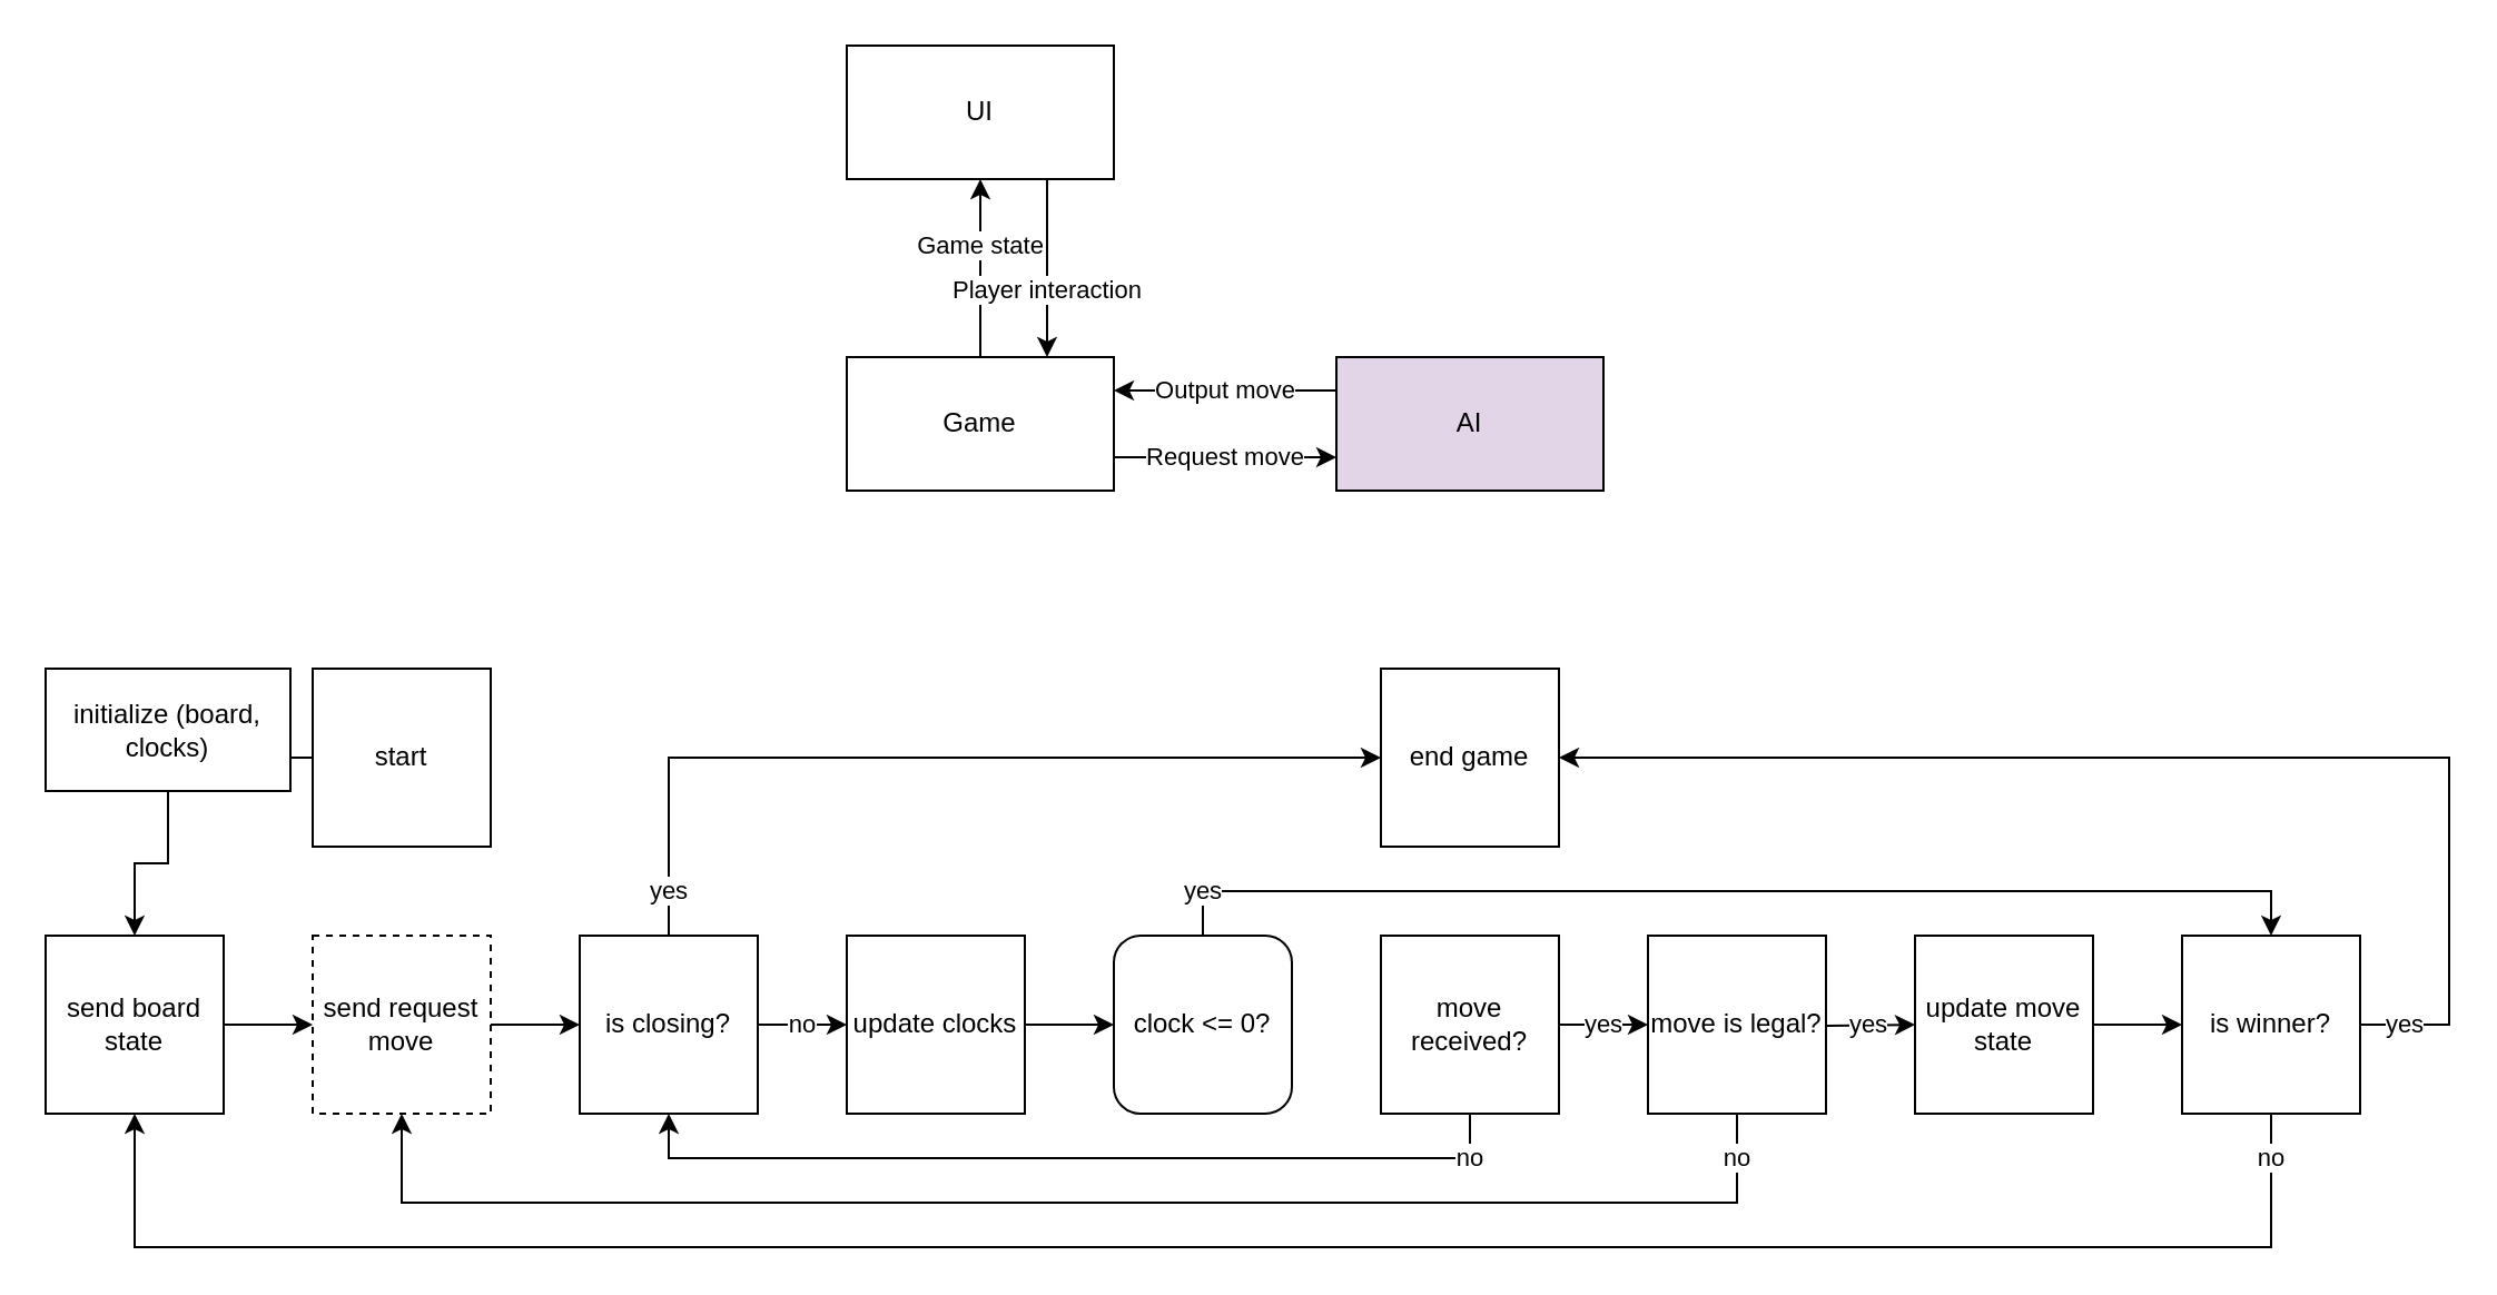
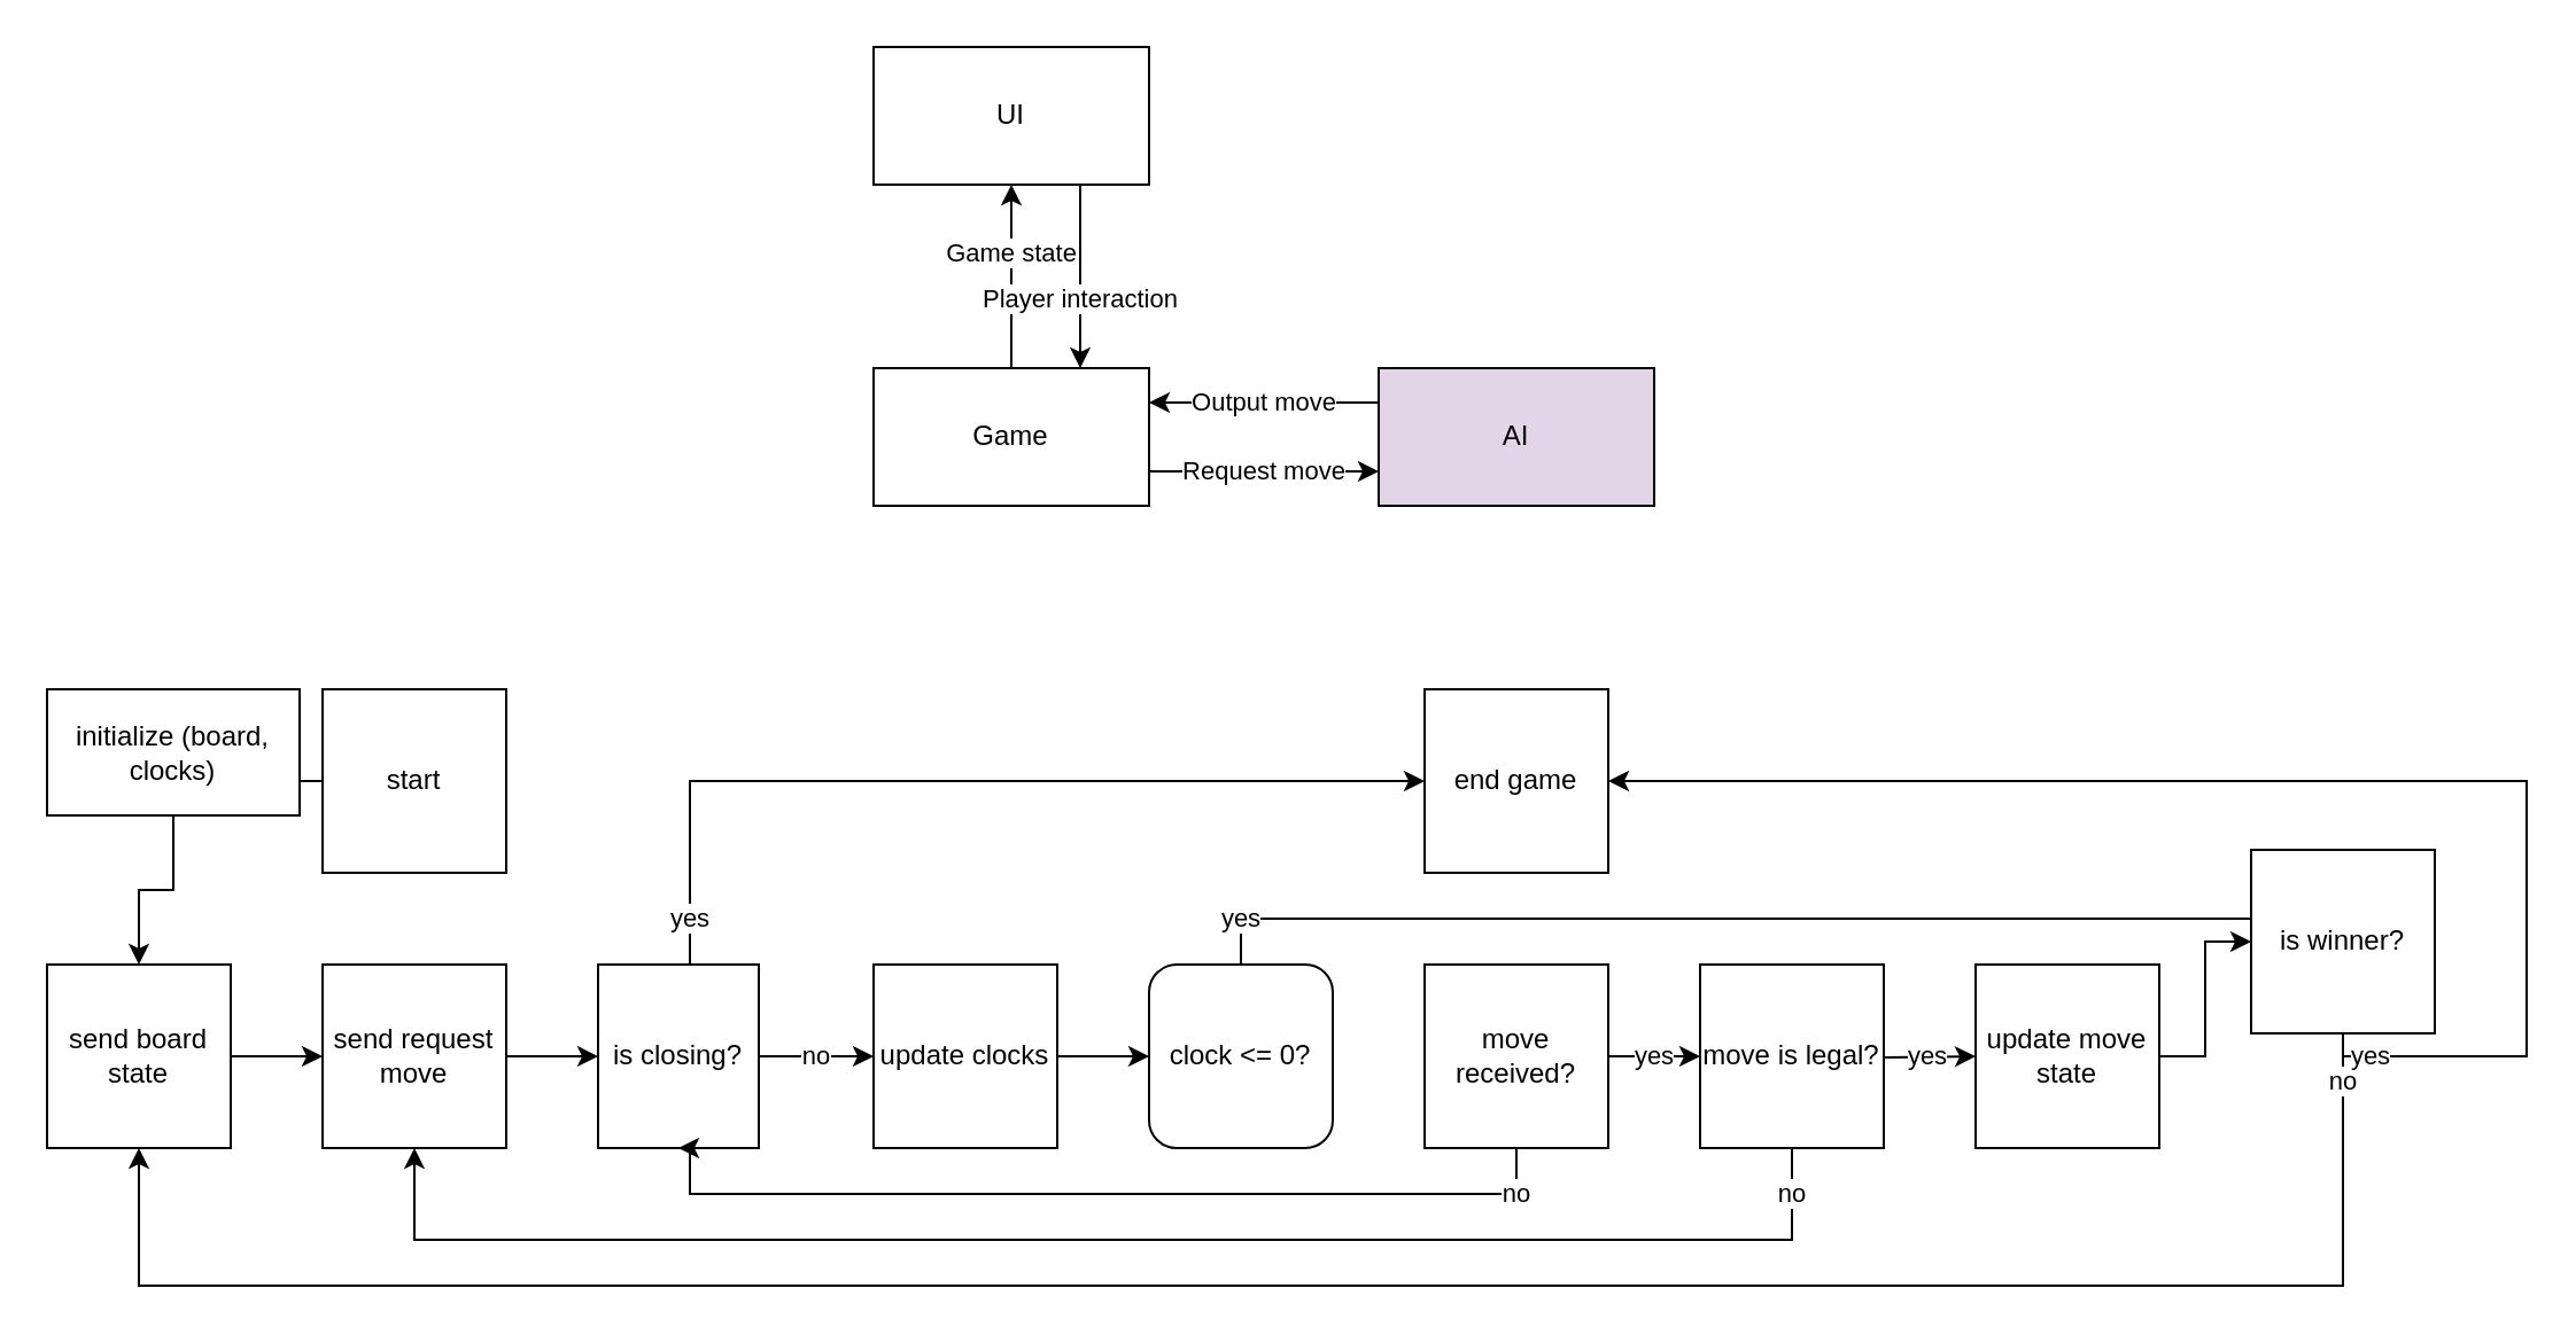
  <mxCell id="0" />
  <mxCell id="1" parent="0" />
  <mxCell id="2" value="UI" style="rounded=0;whiteSpace=wrap;html=1;" parent="1" vertex="1"><mxGeometry x="380" y="20" width="120" height="60" as="geometry" /></mxCell>
  <mxCell id="3" value="AI" style="rounded=0;whiteSpace=wrap;html=1;fillColor=#e1d5e7;" parent="1" vertex="1"><mxGeometry x="600" y="160" width="120" height="60" as="geometry" /></mxCell>
  <mxCell id="4" value="Game" style="rounded=0;whiteSpace=wrap;html=1;" parent="1" vertex="1"><mxGeometry x="380" y="160" width="120" height="60" as="geometry" /></mxCell>
  <mxCell id="5" value="Game state" style="endArrow=classic;html=1;rounded=0;entryX=0.5;entryY=1;entryDx=0;entryDy=0;exitX=0.5;exitY=0;exitDx=0;exitDy=0;" parent="1" source="4" target="2" edge="1"><mxGeometry x="0.25" width="50" height="50" relative="1" as="geometry"><mxPoint x="460" y="160" as="sourcePoint" /><mxPoint x="510" y="110" as="targetPoint" /><mxPoint as="offset" /></mxGeometry></mxCell>
  <mxCell id="6" value="Player interaction" style="endArrow=classic;html=1;rounded=0;exitX=0.75;exitY=1;exitDx=0;exitDy=0;entryX=0.75;entryY=0;entryDx=0;entryDy=0;" parent="1" source="2" target="4" edge="1"><mxGeometry x="0.25" width="50" height="50" relative="1" as="geometry"><mxPoint x="460" y="160" as="sourcePoint" /><mxPoint x="510" y="110" as="targetPoint" /><mxPoint as="offset" /></mxGeometry></mxCell>
  <mxCell id="7" value="Output move" style="endArrow=classic;html=1;rounded=0;exitX=0;exitY=0.25;exitDx=0;exitDy=0;entryX=1;entryY=0.25;entryDx=0;entryDy=0;" parent="1" source="3" target="4" edge="1"><mxGeometry width="50" height="50" relative="1" as="geometry"><mxPoint x="460" y="160" as="sourcePoint" /><mxPoint x="510" y="110" as="targetPoint" /></mxGeometry></mxCell>
  <mxCell id="8" value="Request move" style="endArrow=classic;html=1;rounded=0;exitX=1;exitY=0.75;exitDx=0;exitDy=0;entryX=0;entryY=0.75;entryDx=0;entryDy=0;" parent="1" source="4" target="3" edge="1"><mxGeometry width="50" height="50" relative="1" as="geometry"><mxPoint x="460" y="160" as="sourcePoint" /><mxPoint x="510" y="110" as="targetPoint" /></mxGeometry></mxCell>
  <mxCell id="9" value="yes" style="edgeStyle=orthogonalEdgeStyle;rounded=0;orthogonalLoop=1;jettySize=auto;html=1;entryX=0;entryY=0.5;entryDx=0;entryDy=0;" parent="1" source="10" target="35" edge="1"><mxGeometry x="-0.9" relative="1" as="geometry"><Array as="points"><mxPoint y="340" x="300" /></Array><mxPoint as="offset" /></mxGeometry></mxCell>
- <mxCell id="10" value="is closing?" style="whiteSpace=wrap;html=1;aspect=fixed;strokeColor=default;fillColor=default;" parent="1" vertex="1"><mxGeometry x="260" y="420" width="80" height="80" as="geometry" /></mxCell>
+ <mxCell id="10" value="is closing?" style="whiteSpace=wrap;html=1;aspect=fixed;strokeColor=default;fillColor=default;" parent="1" vertex="1"><mxGeometry x="260" y="420" width="70" height="80" as="geometry" /></mxCell>
  <mxCell id="11" value="" style="edgeStyle=orthogonalEdgeStyle;rounded=0;orthogonalLoop=1;jettySize=auto;html=1;" parent="1" source="12" target="20" edge="1"><mxGeometry relative="1" as="geometry" /></mxCell>
  <mxCell id="12" value="update clocks" style="whiteSpace=wrap;html=1;aspect=fixed;strokeColor=default;fillColor=default;" parent="1" vertex="1"><mxGeometry x="380" y="420" width="80" height="80" as="geometry" /></mxCell>
  <mxCell id="13" value="no" style="endArrow=classic;html=1;rounded=0;exitX=1;exitY=0.5;exitDx=0;exitDy=0;entryX=0;entryY=0.5;entryDx=0;entryDy=0;" parent="1" source="10" target="12" edge="1"><mxGeometry width="50" height="50" relative="1" as="geometry"><mxPoint x="400" y="335" as="sourcePoint" /><mxPoint x="450" y="285" as="targetPoint" /></mxGeometry></mxCell>
  <mxCell id="14" value="" style="edgeStyle=orthogonalEdgeStyle;rounded=0;orthogonalLoop=1;jettySize=auto;html=1;" parent="1" source="15" target="22" edge="1"><mxGeometry relative="1" as="geometry" /></mxCell>
  <mxCell id="15" value="start" style="whiteSpace=wrap;html=1;aspect=fixed;strokeColor=default;fillColor=default;" parent="1" vertex="1"><mxGeometry x="140" y="300" width="80" height="80" as="geometry" /></mxCell>
  <mxCell id="16" value="yes" style="edgeStyle=orthogonalEdgeStyle;rounded=0;orthogonalLoop=1;jettySize=auto;html=1;" parent="1" source="18" target="27" edge="1"><mxGeometry relative="1" as="geometry" /></mxCell>
  <mxCell id="17" value="no" style="edgeStyle=orthogonalEdgeStyle;rounded=0;orthogonalLoop=1;jettySize=auto;html=1;entryX=0.5;entryY=1;entryDx=0;entryDy=0;" parent="1" source="18" target="10" edge="1"><mxGeometry x="-0.9" relative="1" as="geometry"><Array as="points"><mxPoint x="660" y="520" /><mxPoint y="520" x="300" /></Array><mxPoint as="offset" /></mxGeometry></mxCell>
  <mxCell id="18" value="move received?" style="whiteSpace=wrap;html=1;aspect=fixed;strokeColor=default;fillColor=default;" parent="1" vertex="1"><mxGeometry x="620" y="420" width="80" height="80" as="geometry" /></mxCell>
  <mxCell id="19" value="yes" style="edgeStyle=orthogonalEdgeStyle;rounded=0;orthogonalLoop=1;jettySize=auto;html=1;entryX=0.5;entryY=0;entryDx=0;entryDy=0;" parent="1" source="20" target="34" edge="1"><mxGeometry x="-0.923" relative="1" as="geometry"><Array as="points"><mxPoint x="540" y="400" /><mxPoint x="1020" y="400" /></Array><mxPoint as="offset" /></mxGeometry></mxCell>
  <mxCell id="20" value="clock &amp;lt;= 0?" style="whiteSpace=wrap;html=1;aspect=fixed;strokeColor=default;fillColor=default;rounded=1;" parent="1" vertex="1"><mxGeometry x="500" y="420" width="80" height="80" as="geometry" /></mxCell>
  <mxCell id="21" value="" style="edgeStyle=orthogonalEdgeStyle;rounded=0;orthogonalLoop=1;jettySize=auto;html=1;" parent="1" source="22" target="24" edge="1"><mxGeometry relative="1" as="geometry" /></mxCell>
  <mxCell id="22" value="initialize (board, clocks)" style="whiteSpace=wrap;html=1;aspect=fixed;strokeColor=default;fillColor=default;" parent="1" vertex="1"><mxGeometry x="20" y="300" width="110" height="55" as="geometry" /></mxCell>
  <mxCell id="23" style="edgeStyle=orthogonalEdgeStyle;rounded=0;orthogonalLoop=1;jettySize=auto;html=1;entryX=0;entryY=0.5;entryDx=0;entryDy=0;" parent="1" source="24" target="29" edge="1"><mxGeometry relative="1" as="geometry" /></mxCell>
  <mxCell id="24" value="&lt;div&gt;send board state&lt;/div&gt;" style="whiteSpace=wrap;html=1;aspect=fixed;strokeColor=default;fillColor=default;" parent="1" vertex="1"><mxGeometry x="20" y="420" width="80" height="80" as="geometry" /></mxCell>
  <mxCell id="25" value="yes" style="edgeStyle=orthogonalEdgeStyle;rounded=0;orthogonalLoop=1;jettySize=auto;html=1;" parent="1" target="31" edge="1"><mxGeometry x="0.5" relative="1" as="geometry"><mxPoint x="780" y="460" as="sourcePoint" /><mxPoint as="offset" /></mxGeometry></mxCell>
  <mxCell id="26" value="no" style="edgeStyle=orthogonalEdgeStyle;rounded=0;orthogonalLoop=1;jettySize=auto;html=1;exitX=0.5;exitY=1;exitDx=0;exitDy=0;entryX=0.5;entryY=1;entryDx=0;entryDy=0;" parent="1" source="27" target="29" edge="1"><mxGeometry x="-0.941" relative="1" as="geometry"><Array as="points"><mxPoint x="780" y="540" /><mxPoint x="180" y="540" /></Array><mxPoint as="offset" /></mxGeometry></mxCell>
  <mxCell id="27" value="move is legal?" style="whiteSpace=wrap;html=1;aspect=fixed;strokeColor=default;fillColor=default;" parent="1" vertex="1"><mxGeometry x="740" y="420" width="80" height="80" as="geometry" /></mxCell>
  <mxCell id="28" style="edgeStyle=orthogonalEdgeStyle;rounded=0;orthogonalLoop=1;jettySize=auto;html=1;entryX=0;entryY=0.5;entryDx=0;entryDy=0;" parent="1" source="29" target="10" edge="1"><mxGeometry relative="1" as="geometry" /></mxCell>
- <mxCell id="29" value="send request move" style="whiteSpace=wrap;html=1;aspect=fixed;strokeColor=default;fillColor=default;dashed=1;" parent="1" vertex="1"><mxGeometry x="140" y="420" width="80" height="80" as="geometry" /></mxCell>
+ <mxCell id="29" value="send request move" style="whiteSpace=wrap;html=1;aspect=fixed;strokeColor=default;fillColor=default;" parent="1" vertex="1"><mxGeometry x="140" y="420" width="80" height="80" as="geometry" /></mxCell>
  <mxCell id="30" value="" style="edgeStyle=orthogonalEdgeStyle;rounded=0;orthogonalLoop=1;jettySize=auto;html=1;" parent="1" source="31" target="34" edge="1"><mxGeometry relative="1" as="geometry" /></mxCell>
  <mxCell id="31" value="update move state" style="whiteSpace=wrap;html=1;aspect=fixed;strokeColor=default;fillColor=default;" parent="1" vertex="1"><mxGeometry x="860" y="420" width="80" height="80" as="geometry" /></mxCell>
  <mxCell id="32" value="no" style="edgeStyle=orthogonalEdgeStyle;rounded=0;orthogonalLoop=1;jettySize=auto;html=1;" parent="1" source="34" target="24" edge="1"><mxGeometry x="-0.963" relative="1" as="geometry"><Array as="points"><mxPoint x="1020" y="560" /><mxPoint x="60" y="560" /></Array><mxPoint as="offset" /></mxGeometry></mxCell>
  <mxCell id="33" value="yes" style="edgeStyle=orthogonalEdgeStyle;rounded=0;orthogonalLoop=1;jettySize=auto;html=1;entryX=1;entryY=0.5;entryDx=0;entryDy=0;" parent="1" source="34" target="35" edge="1"><mxGeometry x="-0.929" relative="1" as="geometry"><Array as="points"><mxPoint x="1100" y="460" /><mxPoint x="1100" y="340" /></Array><mxPoint as="offset" /></mxGeometry></mxCell>
- <mxCell id="34" value="is winner?" style="whiteSpace=wrap;html=1;aspect=fixed;strokeColor=default;fillColor=default;" parent="1" vertex="1"><mxGeometry x="980" y="420" width="80" height="80" as="geometry" /></mxCell>
+ <mxCell id="34" value="is winner?" style="whiteSpace=wrap;html=1;aspect=fixed;strokeColor=default;fillColor=default;" parent="1" vertex="1"><mxGeometry x="980" y="370" width="80" height="80" as="geometry" /></mxCell>
  <mxCell id="35" value="end game" style="whiteSpace=wrap;html=1;aspect=fixed;strokeColor=default;fillColor=default;" parent="1" vertex="1"><mxGeometry x="620" y="300" width="80" height="80" as="geometry" /></mxCell>
